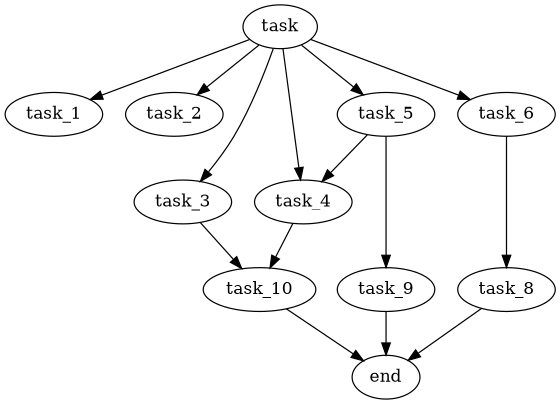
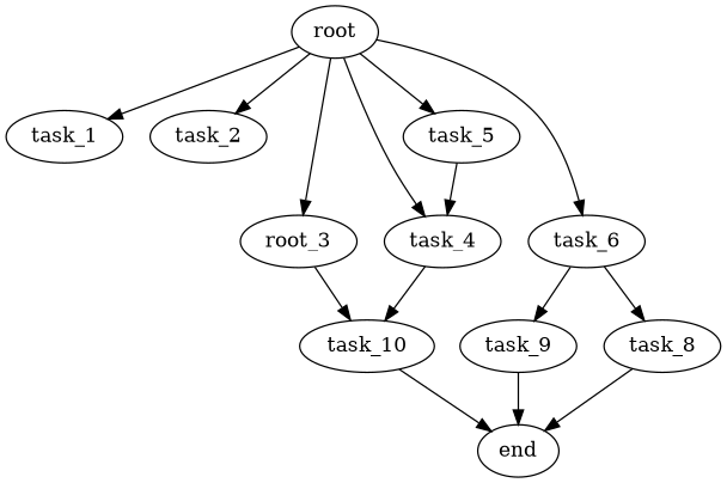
  digraph {
-   root [label=task]
+   root
    task_1
    task_2
-   task_3
+   task_3 [label=root_3]
    task_4
    task_5
    task_6
    task_10
    task_9
    task_8
    end
    root -> task_1
    root -> task_2
    root -> task_3
    root -> task_4
    root -> task_5
    root -> task_6
    task_3 -> task_10
    task_4 -> task_10
    task_5 -> task_4
-   task_5 -> task_9
+   task_6 -> task_9
    task_6 -> task_8
    task_10 -> end
    task_9 -> end
    task_8 -> end
  }
